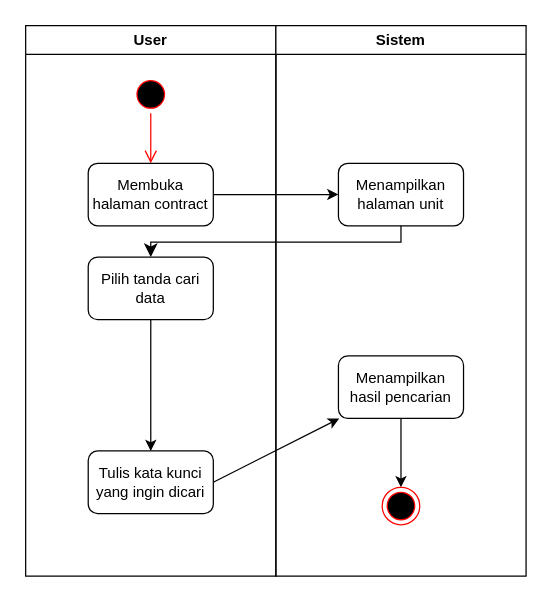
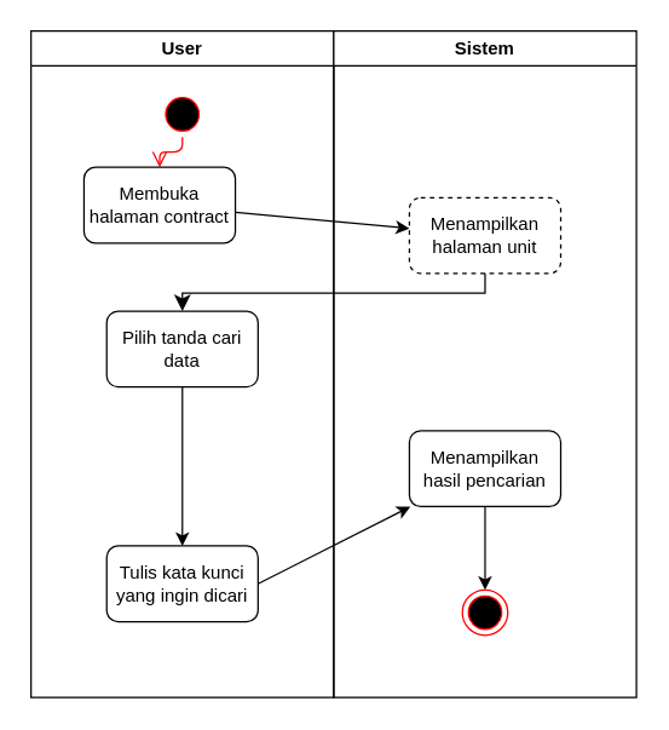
  <mxCell id="0" />
  <mxCell id="1" parent="0" />
  <mxCell id="2" value="User" style="swimlane;whiteSpace=wrap;html=1;" vertex="1" parent="1"><mxGeometry x="20" y="20" width="200" height="440" as="geometry" /></mxCell>
  <mxCell id="3" value="" style="ellipse;html=1;shape=startState;fillColor=#000000;strokeColor=#ff0000;" vertex="1" parent="2"><mxGeometry x="85" y="40" width="30" height="30" as="geometry" /></mxCell>
  <mxCell id="4" value="" style="edgeStyle=orthogonalEdgeStyle;html=1;verticalAlign=bottom;endArrow=open;endSize=8;strokeColor=#ff0000;entryX=0.5;entryY=0;entryDx=0;entryDy=0;" edge="1" parent="2" source="3" target="5"><mxGeometry relative="1" as="geometry"><mxPoint x="100" y="130" as="targetPoint" /></mxGeometry></mxCell>
- <mxCell id="5" value="Membuka halaman contract" style="rounded=1;whiteSpace=wrap;html=1;" vertex="1" parent="2"><mxGeometry x="50" y="110" width="100" height="50" as="geometry" /></mxCell>
+ <mxCell id="5" value="Membuka halaman contract" style="rounded=1;whiteSpace=wrap;html=1;" vertex="1" parent="2"><mxGeometry x="35" y="90" width="100" height="50" as="geometry" /></mxCell>
  <mxCell id="6" value="" style="edgeStyle=none;html=1;" edge="1" parent="2" source="7" target="8"><mxGeometry relative="1" as="geometry" /></mxCell>
  <mxCell id="7" value="Pilih tanda cari data" style="rounded=1;whiteSpace=wrap;html=1;" vertex="1" parent="2"><mxGeometry x="50" y="185" width="100" height="50" as="geometry" /></mxCell>
  <mxCell id="8" value="Tulis kata kunci yang ingin dicari" style="rounded=1;whiteSpace=wrap;html=1;" vertex="1" parent="2"><mxGeometry x="50" y="340" width="100" height="50" as="geometry" /></mxCell>
  <mxCell id="9" value="Sistem" style="swimlane;whiteSpace=wrap;html=1;" vertex="1" parent="1"><mxGeometry x="220" y="20" width="200" height="440" as="geometry" /></mxCell>
- <mxCell id="10" value="Menampilkan halaman unit" style="rounded=1;whiteSpace=wrap;html=1;" vertex="1" parent="9"><mxGeometry x="50" y="110" width="100" height="50" as="geometry" /></mxCell>
+ <mxCell id="10" value="Menampilkan halaman unit" style="rounded=1;whiteSpace=wrap;html=1;dashed=1;" vertex="1" parent="9"><mxGeometry x="50" y="110" width="100" height="50" as="geometry" /></mxCell>
  <mxCell id="11" value="" style="edgeStyle=none;html=1;" edge="1" parent="9" source="12" target="13"><mxGeometry relative="1" as="geometry" /></mxCell>
  <mxCell id="12" value="Menampilkan hasil pencarian" style="rounded=1;whiteSpace=wrap;html=1;" vertex="1" parent="9"><mxGeometry x="50" y="264" width="100" height="50" as="geometry" /></mxCell>
  <mxCell id="13" value="" style="ellipse;html=1;shape=endState;fillColor=#000000;strokeColor=#ff0000;" vertex="1" parent="9"><mxGeometry x="85" y="369" width="30" height="30" as="geometry" /></mxCell>
  <mxCell id="14" value="" style="edgeStyle=none;html=1;" edge="1" parent="1" source="5" target="10"><mxGeometry relative="1" as="geometry" /></mxCell>
  <mxCell id="15" value="" style="edgeStyle=elbowEdgeStyle;elbow=vertical;endArrow=classic;html=1;curved=0;rounded=0;endSize=8;startSize=8;exitX=0.5;exitY=1;exitDx=0;exitDy=0;entryX=0.5;entryY=0;entryDx=0;entryDy=0;" edge="1" parent="1" source="10" target="7"><mxGeometry width="50" height="50" relative="1" as="geometry"><mxPoint x="320" y="160" as="sourcePoint" /><mxPoint x="370" y="110" as="targetPoint" /></mxGeometry></mxCell>
  <mxCell id="16" value="" style="edgeStyle=none;html=1;exitX=1;exitY=0.5;exitDx=0;exitDy=0;" edge="1" parent="1" source="8" target="12"><mxGeometry relative="1" as="geometry" /></mxCell>
